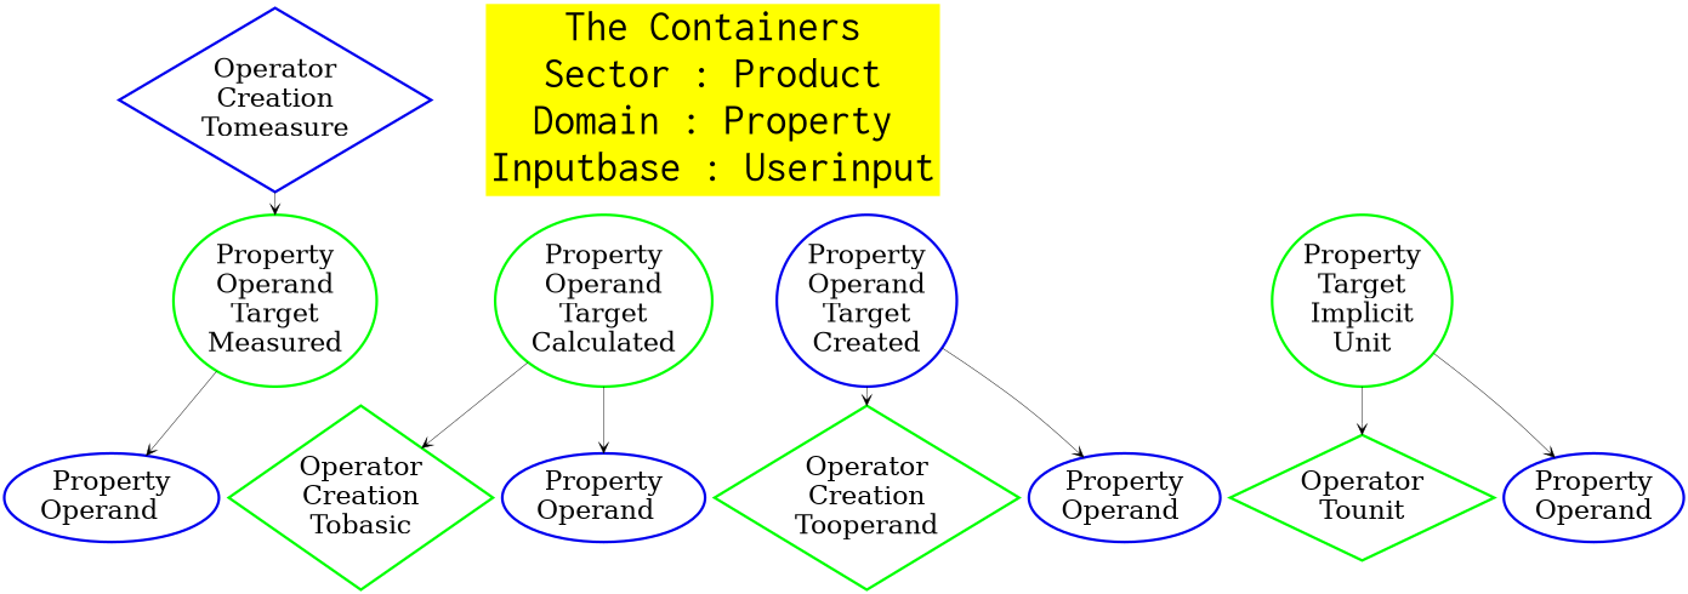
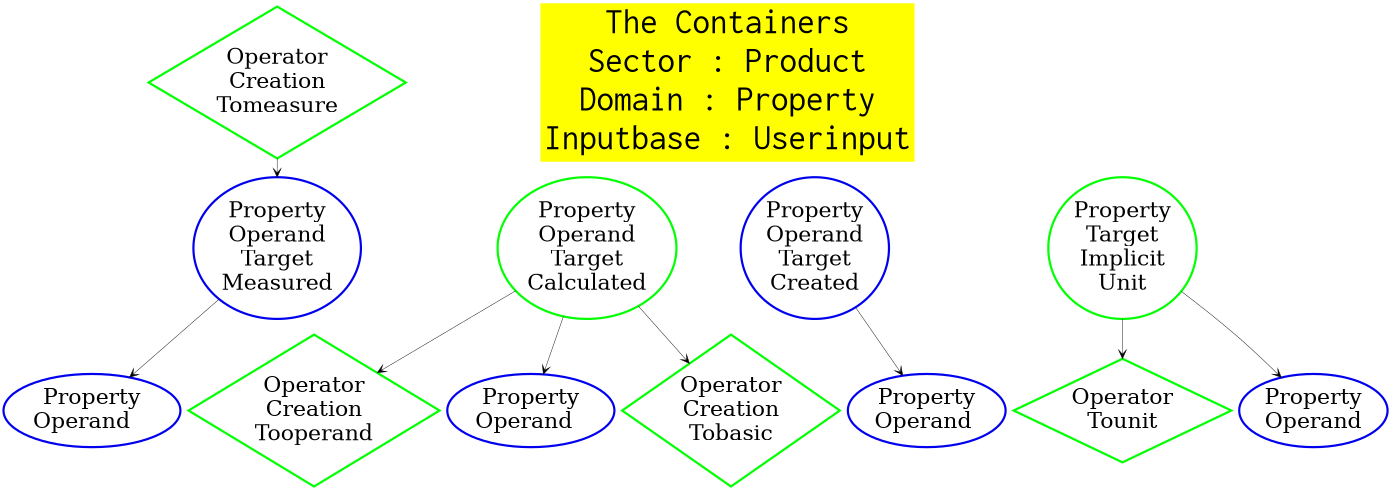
  digraph {
    node [color=green fontsize=50 style="setlinewidth(5)"]
    edge [arrowhead=vee arrowsize=2.0 style=solid]
    n1 [color=yellow fontname=Courier fontsize=80 label="The Containers\nSector : Product\nDomain : Property\nInputbase : Userinput" shape=box style=filled]
    "Property\nTarget\nImplicit\nUnit"
-   "Property\nOperand\nTarget\nMeasured"
+   "Property\nOperand\nTarget\nMeasured" [color=blue2]
    "Property\nOperand\nTarget\nCalculated"
    "Property\nOperand\nTarget\nCreated" [color=blue2]
    "Property\nOperand" [color=blue2]
    "Operator\nTounit" [shape=diamond]
    "Property\nOperand   " [color=blue2]
    "Property\nOperand  " [color=blue2]
    "Operator\nCreation\nTobasic" [shape=diamond]
    "Property\nOperand " [color=blue2]
    "Operator\nCreation\nTooperand" [shape=diamond]
-   "Operator\nCreation\nTomeasure" [color=blue2 shape=diamond]
+   "Operator\nCreation\nTomeasure" [shape=diamond]
    n1 -> "Property\nTarget\nImplicit\nUnit" [style=invis]
    n1 -> "Property\nOperand\nTarget\nMeasured" [style=invis]
    n1 -> "Property\nOperand\nTarget\nCalculated" [style=invis]
    n1 -> "Property\nOperand\nTarget\nCreated" [style=invis]
    "Property\nTarget\nImplicit\nUnit" -> "Property\nOperand"
    "Property\nTarget\nImplicit\nUnit" -> "Operator\nTounit"
    "Property\nOperand\nTarget\nMeasured" -> "Property\nOperand   "
    "Property\nOperand\nTarget\nCalculated" -> "Property\nOperand  "
    "Property\nOperand\nTarget\nCalculated" -> "Operator\nCreation\nTobasic"
    "Property\nOperand\nTarget\nCreated" -> "Property\nOperand "
-   "Property\nOperand\nTarget\nCreated" -> "Operator\nCreation\nTooperand"
+   "Property\nOperand\nTarget\nCalculated" -> "Operator\nCreation\nTooperand"
    "Operator\nCreation\nTomeasure" -> "Property\nOperand\nTarget\nMeasured"
  }
